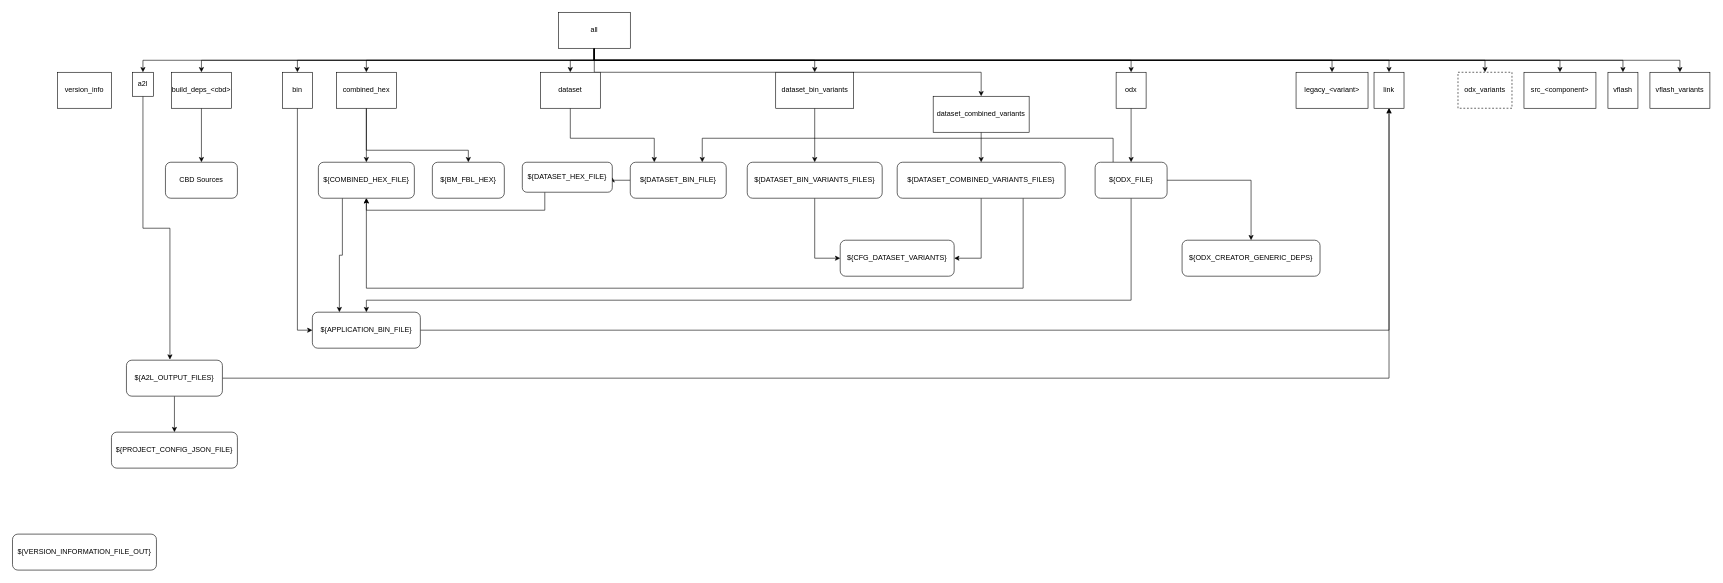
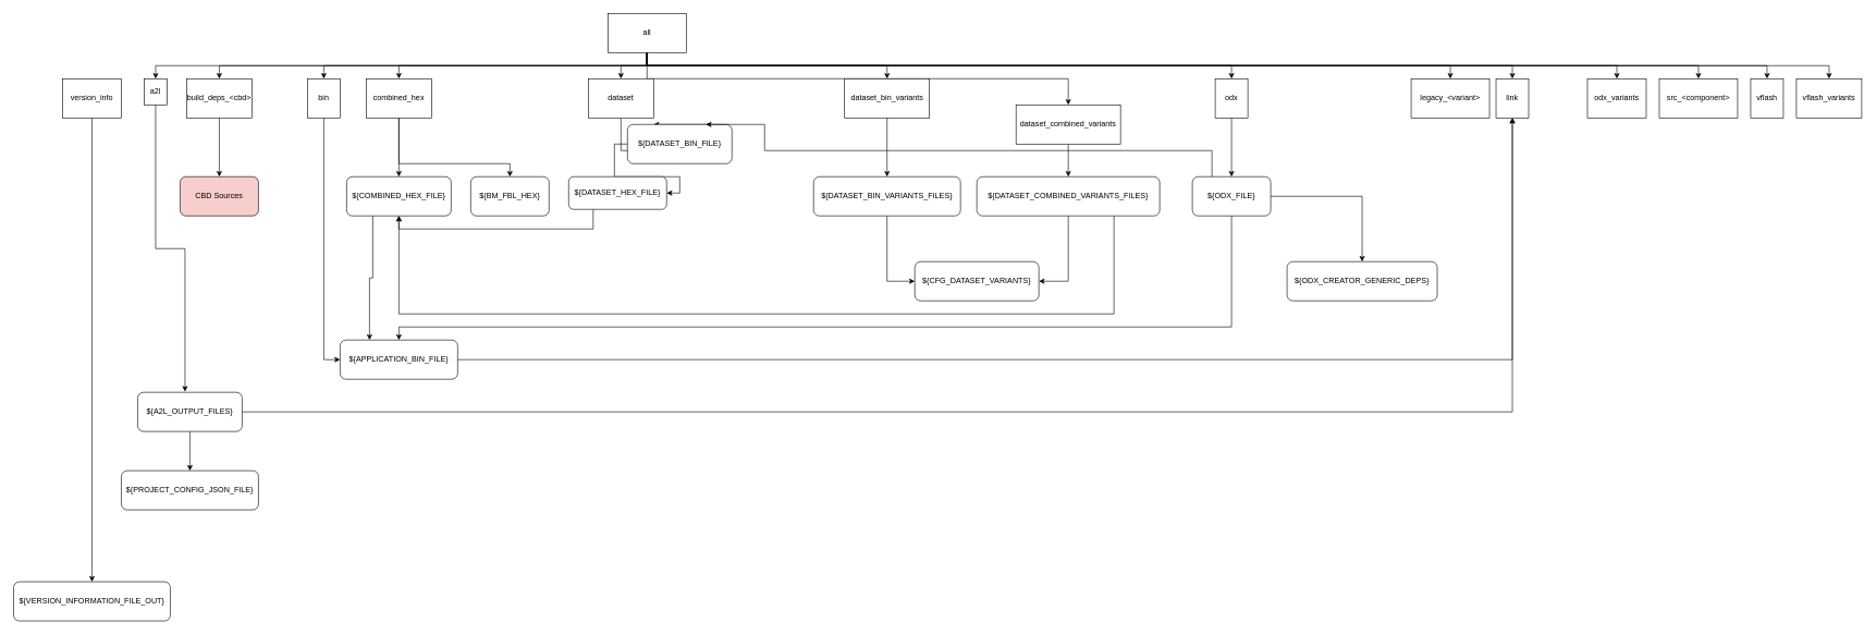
  <mxCell id="0" />
  <mxCell id="1" parent="0" />
  <mxCell id="2" style="edgeStyle=orthogonalEdgeStyle;rounded=0;orthogonalLoop=1;jettySize=auto;html=1;exitX=0.5;exitY=1;exitDx=0;exitDy=0;entryX=0.5;entryY=0;entryDx=0;entryDy=0;" edge="1" parent="1" source="16" target="20"><mxGeometry relative="1" as="geometry" /></mxCell>
  <mxCell id="3" style="edgeStyle=orthogonalEdgeStyle;rounded=0;orthogonalLoop=1;jettySize=auto;html=1;exitX=0.5;exitY=1;exitDx=0;exitDy=0;" edge="1" parent="1" source="16" target="24"><mxGeometry relative="1" as="geometry" /></mxCell>
  <mxCell id="4" style="edgeStyle=orthogonalEdgeStyle;rounded=0;orthogonalLoop=1;jettySize=auto;html=1;exitX=0.5;exitY=1;exitDx=0;exitDy=0;" edge="1" parent="1" source="16" target="27"><mxGeometry relative="1" as="geometry" /></mxCell>
  <mxCell id="5" style="edgeStyle=orthogonalEdgeStyle;rounded=0;orthogonalLoop=1;jettySize=auto;html=1;exitX=0.5;exitY=1;exitDx=0;exitDy=0;" edge="1" parent="1" source="16" target="29"><mxGeometry relative="1" as="geometry" /></mxCell>
  <mxCell id="6" style="edgeStyle=orthogonalEdgeStyle;rounded=0;orthogonalLoop=1;jettySize=auto;html=1;exitX=0.5;exitY=1;exitDx=0;exitDy=0;entryX=0.5;entryY=0;entryDx=0;entryDy=0;" edge="1" parent="1" source="16" target="31"><mxGeometry relative="1" as="geometry" /></mxCell>
  <mxCell id="7" style="edgeStyle=orthogonalEdgeStyle;rounded=0;orthogonalLoop=1;jettySize=auto;html=1;exitX=0.5;exitY=1;exitDx=0;exitDy=0;entryX=0.5;entryY=0;entryDx=0;entryDy=0;" edge="1" parent="1" source="16" target="33"><mxGeometry relative="1" as="geometry" /></mxCell>
  <mxCell id="8" style="edgeStyle=orthogonalEdgeStyle;rounded=0;orthogonalLoop=1;jettySize=auto;html=1;exitX=0.5;exitY=1;exitDx=0;exitDy=0;entryX=0.5;entryY=0;entryDx=0;entryDy=0;" edge="1" parent="1" source="16" target="34"><mxGeometry relative="1" as="geometry" /></mxCell>
  <mxCell id="9" style="edgeStyle=orthogonalEdgeStyle;rounded=0;orthogonalLoop=1;jettySize=auto;html=1;exitX=0.5;exitY=1;exitDx=0;exitDy=0;entryX=0.5;entryY=0;entryDx=0;entryDy=0;" edge="1" parent="1" source="16" target="35"><mxGeometry relative="1" as="geometry" /></mxCell>
  <mxCell id="10" style="edgeStyle=orthogonalEdgeStyle;rounded=0;orthogonalLoop=1;jettySize=auto;html=1;exitX=0.5;exitY=1;exitDx=0;exitDy=0;entryX=0.5;entryY=0;entryDx=0;entryDy=0;" edge="1" parent="1" source="16" target="37"><mxGeometry relative="1" as="geometry" /></mxCell>
  <mxCell id="11" style="edgeStyle=orthogonalEdgeStyle;rounded=0;orthogonalLoop=1;jettySize=auto;html=1;exitX=0.5;exitY=1;exitDx=0;exitDy=0;entryX=0.5;entryY=0;entryDx=0;entryDy=0;" edge="1" parent="1" source="16" target="38"><mxGeometry relative="1" as="geometry" /></mxCell>
  <mxCell id="12" style="edgeStyle=orthogonalEdgeStyle;rounded=0;orthogonalLoop=1;jettySize=auto;html=1;exitX=0.5;exitY=1;exitDx=0;exitDy=0;entryX=0.5;entryY=0;entryDx=0;entryDy=0;" edge="1" parent="1" source="16" target="39"><mxGeometry relative="1" as="geometry" /></mxCell>
  <mxCell id="13" style="edgeStyle=orthogonalEdgeStyle;rounded=0;orthogonalLoop=1;jettySize=auto;html=1;exitX=0.5;exitY=1;exitDx=0;exitDy=0;entryX=0.5;entryY=0;entryDx=0;entryDy=0;" edge="1" parent="1" source="16" target="40"><mxGeometry relative="1" as="geometry" /></mxCell>
  <mxCell id="14" style="edgeStyle=orthogonalEdgeStyle;rounded=0;orthogonalLoop=1;jettySize=auto;html=1;exitX=0.5;exitY=1;exitDx=0;exitDy=0;entryX=0.5;entryY=0;entryDx=0;entryDy=0;" edge="1" parent="1" source="16" target="41"><mxGeometry relative="1" as="geometry" /></mxCell>
  <mxCell id="15" style="edgeStyle=orthogonalEdgeStyle;rounded=0;orthogonalLoop=1;jettySize=auto;html=1;exitX=0.5;exitY=1;exitDx=0;exitDy=0;entryX=0.5;entryY=0;entryDx=0;entryDy=0;" edge="1" parent="1" source="16" target="22"><mxGeometry relative="1" as="geometry" /></mxCell>
  <mxCell id="16" value="all" style="rounded=0;whiteSpace=wrap;html=1;" vertex="1" parent="1"><mxGeometry x="930" y="20" width="120" height="60" as="geometry" /></mxCell>
+ <mxCell id="17" style="edgeStyle=orthogonalEdgeStyle;rounded=0;orthogonalLoop=1;jettySize=auto;html=1;exitX=0.5;exitY=1;exitDx=0;exitDy=0;entryX=0.5;entryY=0;entryDx=0;entryDy=0;" edge="1" parent="1" source="18" target="42"><mxGeometry relative="1" as="geometry"><mxPoint x="275" y="320" as="targetPoint" /></mxGeometry></mxCell>
  <mxCell id="18" value="version_info" style="rounded=0;whiteSpace=wrap;html=1;" vertex="1" parent="1"><mxGeometry x="95" y="120" width="90" height="60" as="geometry" /></mxCell>
  <mxCell id="19" style="edgeStyle=orthogonalEdgeStyle;rounded=0;orthogonalLoop=1;jettySize=auto;html=1;exitX=0.5;exitY=1;exitDx=0;exitDy=0;entryX=0.453;entryY=-0.017;entryDx=0;entryDy=0;entryPerimeter=0;" edge="1" parent="1" source="20" target="45"><mxGeometry relative="1" as="geometry" /></mxCell>
  <mxCell id="20" value="a2l" style="rounded=0;whiteSpace=wrap;html=1;" vertex="1" parent="1"><mxGeometry x="220" y="120" width="35" height="40" as="geometry" /></mxCell>
  <mxCell id="21" style="edgeStyle=orthogonalEdgeStyle;rounded=0;orthogonalLoop=1;jettySize=auto;html=1;exitX=0.5;exitY=1;exitDx=0;exitDy=0;entryX=0;entryY=0.5;entryDx=0;entryDy=0;" edge="1" parent="1" source="22" target="48"><mxGeometry relative="1" as="geometry" /></mxCell>
  <mxCell id="22" value="bin" style="rounded=0;whiteSpace=wrap;html=1;" vertex="1" parent="1"><mxGeometry x="470" y="120" width="50" height="60" as="geometry" /></mxCell>
  <mxCell id="23" style="edgeStyle=orthogonalEdgeStyle;rounded=0;orthogonalLoop=1;jettySize=auto;html=1;exitX=0.5;exitY=1;exitDx=0;exitDy=0;entryX=0.5;entryY=0;entryDx=0;entryDy=0;" edge="1" parent="1" source="24" target="49"><mxGeometry relative="1" as="geometry" /></mxCell>
  <mxCell id="24" value="build_deps_&amp;lt;cbd&amp;gt;" style="rounded=0;whiteSpace=wrap;html=1;" vertex="1" parent="1"><mxGeometry x="285" y="120" width="100" height="60" as="geometry" /></mxCell>
  <mxCell id="25" style="edgeStyle=orthogonalEdgeStyle;rounded=0;orthogonalLoop=1;jettySize=auto;html=1;exitX=0.5;exitY=1;exitDx=0;exitDy=0;entryX=0.5;entryY=0;entryDx=0;entryDy=0;" edge="1" parent="1" source="27" target="51"><mxGeometry relative="1" as="geometry" /></mxCell>
  <mxCell id="26" style="edgeStyle=orthogonalEdgeStyle;rounded=0;orthogonalLoop=1;jettySize=auto;html=1;exitX=0.5;exitY=1;exitDx=0;exitDy=0;" edge="1" parent="1" source="27" target="52"><mxGeometry relative="1" as="geometry"><Array as="points"><mxPoint x="610" y="250" /><mxPoint x="780" y="250" /></Array></mxGeometry></mxCell>
  <mxCell id="27" value="combined_hex" style="rounded=0;whiteSpace=wrap;html=1;" vertex="1" parent="1"><mxGeometry x="560" y="120" width="100" height="60" as="geometry" /></mxCell>
  <mxCell id="28" style="edgeStyle=orthogonalEdgeStyle;rounded=0;orthogonalLoop=1;jettySize=auto;html=1;exitX=0.5;exitY=1;exitDx=0;exitDy=0;entryX=0.25;entryY=0;entryDx=0;entryDy=0;" edge="1" parent="1" source="29" target="54"><mxGeometry relative="1" as="geometry"><Array as="points"><mxPoint x="950" y="230" /><mxPoint x="1090" y="230" /></Array></mxGeometry></mxCell>
  <mxCell id="29" value="dataset" style="rounded=0;whiteSpace=wrap;html=1;" vertex="1" parent="1"><mxGeometry x="900" y="120" width="100" height="60" as="geometry" /></mxCell>
  <mxCell id="30" style="edgeStyle=orthogonalEdgeStyle;rounded=0;orthogonalLoop=1;jettySize=auto;html=1;exitX=0.5;exitY=1;exitDx=0;exitDy=0;entryX=0.5;entryY=0;entryDx=0;entryDy=0;" edge="1" parent="1" source="31" target="58"><mxGeometry relative="1" as="geometry" /></mxCell>
  <mxCell id="31" value="dataset_bin_variants" style="rounded=0;whiteSpace=wrap;html=1;" vertex="1" parent="1"><mxGeometry x="1292.5" y="120" width="130" height="60" as="geometry" /></mxCell>
  <mxCell id="32" style="edgeStyle=orthogonalEdgeStyle;rounded=0;orthogonalLoop=1;jettySize=auto;html=1;exitX=0.5;exitY=1;exitDx=0;exitDy=0;entryX=0.5;entryY=0;entryDx=0;entryDy=0;" edge="1" parent="1" source="33" target="61"><mxGeometry relative="1" as="geometry" /></mxCell>
  <mxCell id="33" value="dataset_combined_variants" style="rounded=0;whiteSpace=wrap;html=1;" vertex="1" parent="1"><mxGeometry x="1555" y="160" width="160" height="60" as="geometry" /></mxCell>
  <mxCell id="34" value="legacy_&amp;lt;variant&amp;gt;" style="rounded=0;whiteSpace=wrap;html=1;" vertex="1" parent="1"><mxGeometry x="2160" y="120" width="120" height="60" as="geometry" /></mxCell>
  <mxCell id="35" value="link" style="rounded=0;whiteSpace=wrap;html=1;" vertex="1" parent="1"><mxGeometry x="2290" y="120" width="50" height="60" as="geometry" /></mxCell>
  <mxCell id="36" style="edgeStyle=orthogonalEdgeStyle;rounded=0;orthogonalLoop=1;jettySize=auto;html=1;exitX=0.5;exitY=1;exitDx=0;exitDy=0;entryX=0.5;entryY=0;entryDx=0;entryDy=0;" edge="1" parent="1" source="37" target="66"><mxGeometry relative="1" as="geometry" /></mxCell>
  <mxCell id="37" value="odx" style="rounded=0;whiteSpace=wrap;html=1;" vertex="1" parent="1"><mxGeometry x="1860" y="120" width="50" height="60" as="geometry" /></mxCell>
- <mxCell id="38" value="odx_variants" style="rounded=0;whiteSpace=wrap;html=1;dashed=1;" vertex="1" parent="1"><mxGeometry x="2430" y="120" width="90" height="60" as="geometry" /></mxCell>
+ <mxCell id="38" value="odx_variants" style="rounded=0;whiteSpace=wrap;html=1;" vertex="1" parent="1"><mxGeometry x="2430" y="120" width="90" height="60" as="geometry" /></mxCell>
  <mxCell id="39" value="src_&amp;lt;component&amp;gt;" style="rounded=0;whiteSpace=wrap;html=1;" vertex="1" parent="1"><mxGeometry x="2540" y="120" width="120" height="60" as="geometry" /></mxCell>
  <mxCell id="40" value="vflash" style="rounded=0;whiteSpace=wrap;html=1;" vertex="1" parent="1"><mxGeometry x="2680" y="120" width="50" height="60" as="geometry" /></mxCell>
  <mxCell id="41" value="vflash_variants" style="rounded=0;whiteSpace=wrap;html=1;" vertex="1" parent="1"><mxGeometry x="2750" y="120" width="100" height="60" as="geometry" /></mxCell>
  <mxCell id="42" value="${VERSION_INFORMATION_FILE_OUT}" style="rounded=1;whiteSpace=wrap;html=1;" vertex="1" parent="1"><mxGeometry x="20" y="890" width="240" height="60" as="geometry" /></mxCell>
  <mxCell id="43" style="edgeStyle=orthogonalEdgeStyle;rounded=0;orthogonalLoop=1;jettySize=auto;html=1;exitX=1;exitY=0.5;exitDx=0;exitDy=0;entryX=0.5;entryY=1;entryDx=0;entryDy=0;" edge="1" parent="1" source="45" target="35"><mxGeometry relative="1" as="geometry" /></mxCell>
  <mxCell id="44" style="edgeStyle=orthogonalEdgeStyle;rounded=0;orthogonalLoop=1;jettySize=auto;html=1;entryX=0.5;entryY=0;entryDx=0;entryDy=0;exitX=0.5;exitY=1;exitDx=0;exitDy=0;" edge="1" parent="1" source="45" target="46"><mxGeometry relative="1" as="geometry"><mxPoint x="370" y="280" as="sourcePoint" /></mxGeometry></mxCell>
  <mxCell id="45" value="${A2L_OUTPUT_FILES}" style="rounded=1;whiteSpace=wrap;html=1;" vertex="1" parent="1"><mxGeometry x="210" y="600" width="160" height="60" as="geometry" /></mxCell>
  <mxCell id="46" value="${PROJECT_CONFIG_JSON_FILE}" style="rounded=1;whiteSpace=wrap;html=1;" vertex="1" parent="1"><mxGeometry x="185" y="720" width="210" height="60" as="geometry" /></mxCell>
  <mxCell id="47" style="edgeStyle=orthogonalEdgeStyle;rounded=0;orthogonalLoop=1;jettySize=auto;html=1;exitX=1;exitY=0.5;exitDx=0;exitDy=0;entryX=0.5;entryY=1;entryDx=0;entryDy=0;" edge="1" parent="1" source="48" target="35"><mxGeometry relative="1" as="geometry"><mxPoint x="2400" y="340" as="targetPoint" /></mxGeometry></mxCell>
  <mxCell id="48" value="${APPLICATION_BIN_FILE}" style="rounded=1;whiteSpace=wrap;html=1;" vertex="1" parent="1"><mxGeometry x="520" y="520" width="180" height="60" as="geometry" /></mxCell>
- <mxCell id="49" value="CBD Sources" style="rounded=1;whiteSpace=wrap;html=1;" vertex="1" parent="1"><mxGeometry x="275" y="270" width="120" height="60" as="geometry" /></mxCell>
+ <mxCell id="49" value="CBD Sources" style="rounded=1;whiteSpace=wrap;html=1;fillColor=#f8cecc;" vertex="1" parent="1"><mxGeometry x="275" y="270" width="120" height="60" as="geometry" /></mxCell>
  <mxCell id="50" style="edgeStyle=orthogonalEdgeStyle;rounded=0;orthogonalLoop=1;jettySize=auto;html=1;exitX=0.25;exitY=1;exitDx=0;exitDy=0;entryX=0.25;entryY=0;entryDx=0;entryDy=0;" edge="1" parent="1" source="51" target="48"><mxGeometry relative="1" as="geometry"><mxPoint x="570" y="510" as="targetPoint" /></mxGeometry></mxCell>
  <mxCell id="51" value="${COMBINED_HEX_FILE}" style="rounded=1;whiteSpace=wrap;html=1;" vertex="1" parent="1"><mxGeometry x="530" y="270" width="160" height="60" as="geometry" /></mxCell>
  <mxCell id="52" value="${BM_FBL_HEX}" style="rounded=1;whiteSpace=wrap;html=1;" vertex="1" parent="1"><mxGeometry x="720" y="270" width="120" height="60" as="geometry" /></mxCell>
  <mxCell id="53" style="edgeStyle=orthogonalEdgeStyle;rounded=0;orthogonalLoop=1;jettySize=auto;html=1;exitX=0;exitY=0.5;exitDx=0;exitDy=0;entryX=1;entryY=0.5;entryDx=0;entryDy=0;" edge="1" parent="1" source="54" target="56"><mxGeometry relative="1" as="geometry" /></mxCell>
- <mxCell id="54" value="${DATASET_BIN_FILE}" style="rounded=1;whiteSpace=wrap;html=1;" vertex="1" parent="1"><mxGeometry x="1050" y="270" width="160" height="60" as="geometry" /></mxCell>
+ <mxCell id="54" value="${DATASET_BIN_FILE}" style="rounded=1;whiteSpace=wrap;html=1;" vertex="1" parent="1"><mxGeometry x="960" y="190" width="160" height="60" as="geometry" /></mxCell>
  <mxCell id="55" style="edgeStyle=orthogonalEdgeStyle;rounded=0;orthogonalLoop=1;jettySize=auto;html=1;exitX=0.25;exitY=1;exitDx=0;exitDy=0;entryX=0.5;entryY=1;entryDx=0;entryDy=0;" edge="1" parent="1" source="56" target="51"><mxGeometry relative="1" as="geometry" /></mxCell>
  <mxCell id="56" value="${DATASET_HEX_FILE}" style="rounded=1;whiteSpace=wrap;html=1;" vertex="1" parent="1"><mxGeometry x="870" y="270" width="150" height="50" as="geometry" /></mxCell>
  <mxCell id="57" style="edgeStyle=orthogonalEdgeStyle;rounded=0;orthogonalLoop=1;jettySize=auto;html=1;exitX=0.5;exitY=1;exitDx=0;exitDy=0;entryX=0;entryY=0.5;entryDx=0;entryDy=0;" edge="1" parent="1" source="58" target="62"><mxGeometry relative="1" as="geometry" /></mxCell>
  <mxCell id="58" value="${DATASET_BIN_VARIANTS_FILES}" style="rounded=1;whiteSpace=wrap;html=1;" vertex="1" parent="1"><mxGeometry x="1245" y="270" width="225" height="60" as="geometry" /></mxCell>
  <mxCell id="59" style="edgeStyle=orthogonalEdgeStyle;rounded=0;orthogonalLoop=1;jettySize=auto;html=1;exitX=0.5;exitY=1;exitDx=0;exitDy=0;entryX=1;entryY=0.5;entryDx=0;entryDy=0;" edge="1" parent="1" source="61" target="62"><mxGeometry relative="1" as="geometry" /></mxCell>
  <mxCell id="60" style="edgeStyle=orthogonalEdgeStyle;rounded=0;orthogonalLoop=1;jettySize=auto;html=1;exitX=0.75;exitY=1;exitDx=0;exitDy=0;entryX=0.5;entryY=1;entryDx=0;entryDy=0;" edge="1" parent="1" source="61" target="51"><mxGeometry relative="1" as="geometry"><Array as="points"><mxPoint x="1705" y="480" /><mxPoint x="610" y="480" /></Array></mxGeometry></mxCell>
  <mxCell id="61" value="${DATASET_COMBINED_VARIANTS_FILES}" style="rounded=1;whiteSpace=wrap;html=1;" vertex="1" parent="1"><mxGeometry x="1495" y="270" width="280" height="60" as="geometry" /></mxCell>
  <mxCell id="62" value="${CFG_DATASET_VARIANTS}" style="rounded=1;whiteSpace=wrap;html=1;" vertex="1" parent="1"><mxGeometry x="1400" y="400" width="190" height="60" as="geometry" /></mxCell>
  <mxCell id="63" style="edgeStyle=orthogonalEdgeStyle;rounded=0;orthogonalLoop=1;jettySize=auto;html=1;exitX=0.5;exitY=1;exitDx=0;exitDy=0;entryX=0.5;entryY=0;entryDx=0;entryDy=0;" edge="1" parent="1" source="66" target="48"><mxGeometry relative="1" as="geometry"><Array as="points"><mxPoint x="1885" y="500" /><mxPoint x="610" y="500" /></Array></mxGeometry></mxCell>
  <mxCell id="64" style="edgeStyle=orthogonalEdgeStyle;rounded=0;orthogonalLoop=1;jettySize=auto;html=1;exitX=1;exitY=0.5;exitDx=0;exitDy=0;" edge="1" parent="1" source="66" target="67"><mxGeometry relative="1" as="geometry" /></mxCell>
  <mxCell id="65" style="edgeStyle=orthogonalEdgeStyle;rounded=0;orthogonalLoop=1;jettySize=auto;html=1;exitX=0.25;exitY=0;exitDx=0;exitDy=0;entryX=0.75;entryY=0;entryDx=0;entryDy=0;" edge="1" parent="1" source="66" target="54"><mxGeometry relative="1" as="geometry"><Array as="points"><mxPoint x="1855" y="230" /><mxPoint x="1170" y="230" /></Array></mxGeometry></mxCell>
  <mxCell id="66" value="${ODX_FILE}" style="rounded=1;whiteSpace=wrap;html=1;" vertex="1" parent="1"><mxGeometry x="1825" y="270" width="120" height="60" as="geometry" /></mxCell>
  <mxCell id="67" value="${ODX_CREATOR_GENERIC_DEPS}" style="rounded=1;whiteSpace=wrap;html=1;" vertex="1" parent="1"><mxGeometry x="1970" y="400" width="230" height="60" as="geometry" /></mxCell>
